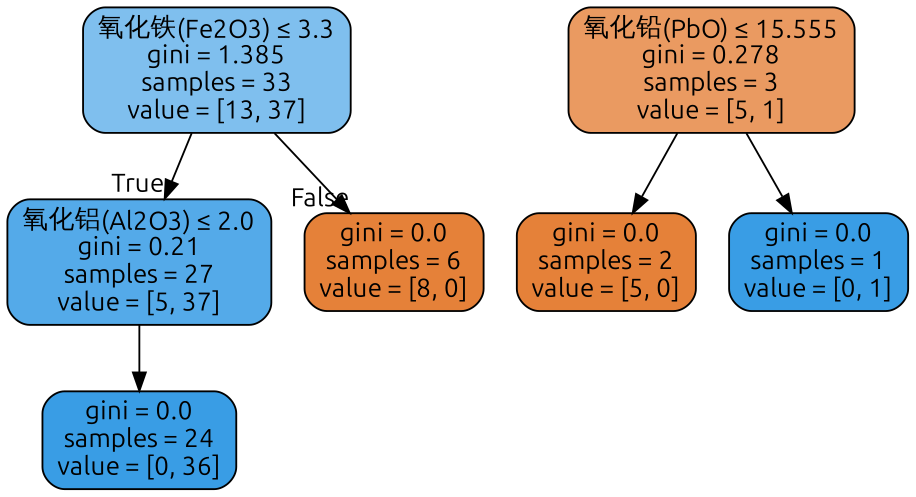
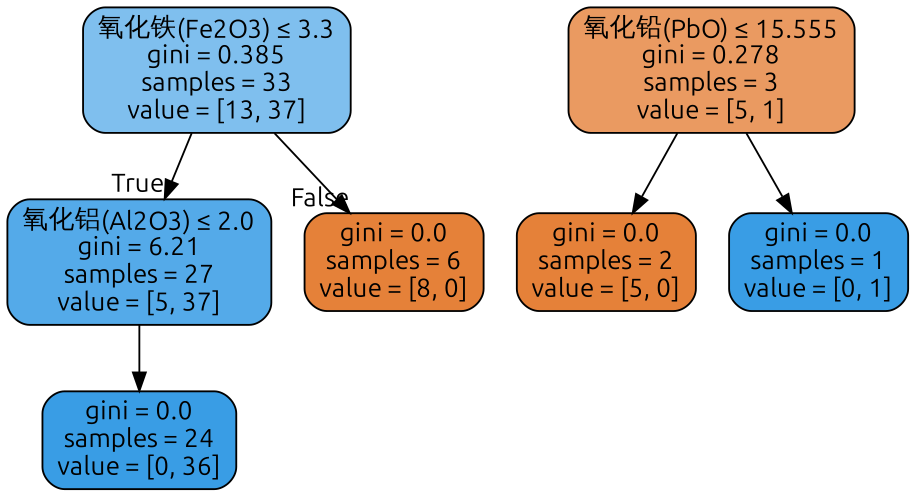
  digraph {
    fontname=Ubuntu
    node [color=black fillcolor="#e58139" fontname=Ubuntu shape=box style="filled, rounded"]
    edge [fontname=Ubuntu]
-   n1 [fillcolor="#7fbfee" label=<氧化铁(Fe2O3) &le; 3.3<br/>gini = 1.385<br/>samples = 33<br/>value = [13, 37]>]
-   n2 [fillcolor="#54aae9" label=<氧化铝(Al2O3) &le; 2.0<br/>gini = 0.21<br/>samples = 27<br/>value = [5, 37]>]
+   n1 [fillcolor="#7fbfee" label=<氧化铁(Fe2O3) &le; 3.3<br/>gini = 0.385<br/>samples = 33<br/>value = [13, 37]>]
+   n2 [fillcolor="#54aae9" label=<氧化铝(Al2O3) &le; 2.0<br/>gini = 6.21<br/>samples = 27<br/>value = [5, 37]>]
    n3 [label=<gini = 0.0<br/>samples = 6<br/>value = [8, 0]>]
    n4 [fillcolor="#399de5" label=<gini = 0.0<br/>samples = 24<br/>value = [0, 36]>]
    n5 [fillcolor="#ea9a61" label=<氧化铅(PbO) &le; 15.555<br/>gini = 0.278<br/>samples = 3<br/>value = [5, 1]>]
    n6 [label=<gini = 0.0<br/>samples = 2<br/>value = [5, 0]>]
    n7 [fillcolor="#399de5" label=<gini = 0.0<br/>samples = 1<br/>value = [0, 1]>]
    n1 -> n2 [headlabel=True labelangle=45 labeldistance=2.5]
    n1 -> n3 [headlabel=False labelangle=-45 labeldistance=2.5]
    n2 -> n4
    n5 -> n6
    n5 -> n7
  }
